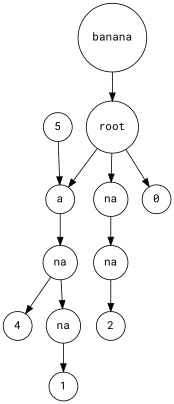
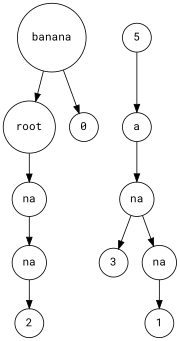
  digraph {
    fontname="Roboto Mono"
    node [fontname="Roboto Mono" shape=circle]
    edge [fontname="Roboto Mono"]
    n1 [label=root]
    n2 [label=a]
    n3 [label=na]
    n4 [label=na]
    n5 [label=na]
    n6 [label=banana]
    n7 [label=0]
    n8 [label=5]
-   n9 [label=4]
+   n9 [label=3]
    n10 [label=na]
    n11 [label=1]
    n12 [label=2]
-   n1 -> n2
    n1 -> n3
    n2 -> n4
    n3 -> n5
    n4 -> n9
    n4 -> n10
    n5 -> n12
    n6 -> n1
-   n1 -> n7
+   n6 -> n7
    n8 -> n2
    n10 -> n11
  }
